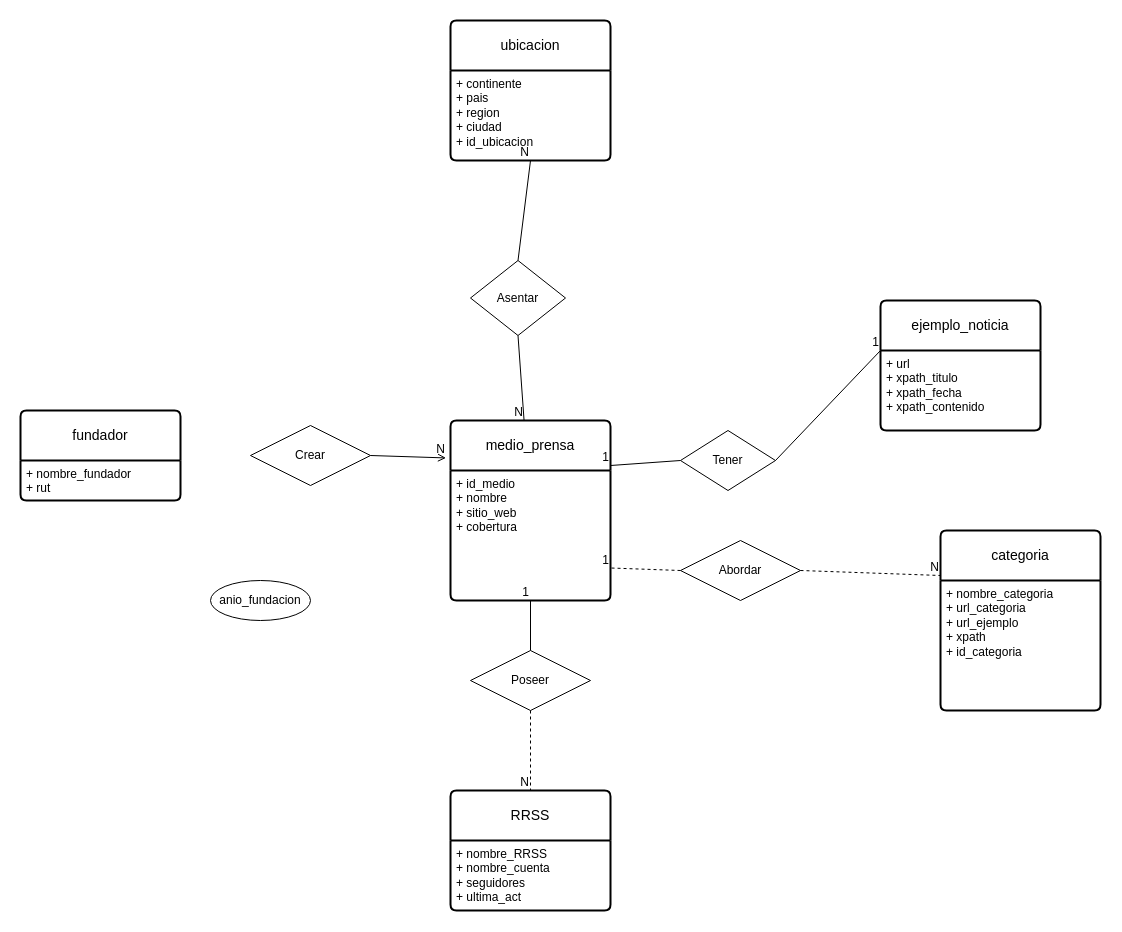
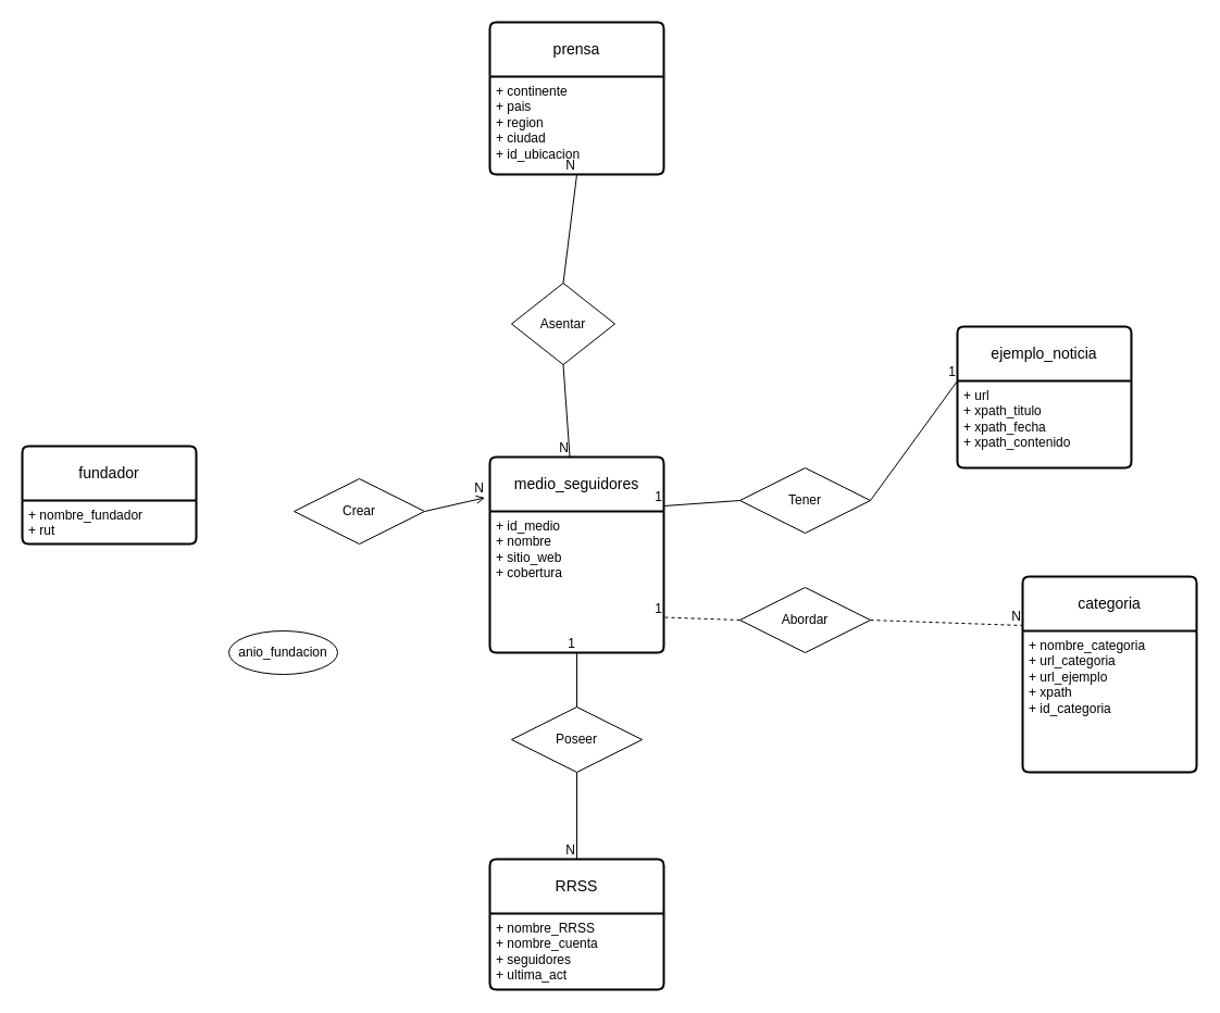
  <mxCell id="0" />
  <mxCell id="1" parent="0" />
- <mxCell id="2" value="medio_prensa" style="swimlane;childLayout=stackLayout;horizontal=1;startSize=50;horizontalStack=0;rounded=1;fontSize=14;fontStyle=0;strokeWidth=2;resizeParent=0;resizeLast=1;shadow=0;dashed=0;align=center;arcSize=4;whiteSpace=wrap;html=1;" parent="1" vertex="1"><mxGeometry x="450" y="420" width="160" height="180" as="geometry" /></mxCell>
+ <mxCell id="2" value="medio_seguidores" style="swimlane;childLayout=stackLayout;horizontal=1;startSize=50;horizontalStack=0;rounded=1;fontSize=14;fontStyle=0;strokeWidth=2;resizeParent=0;resizeLast=1;shadow=0;dashed=0;align=center;arcSize=4;whiteSpace=wrap;html=1;" parent="1" vertex="1"><mxGeometry x="450" y="420" width="160" height="180" as="geometry" /></mxCell>
  <mxCell id="3" value="+ id_medio&lt;br&gt;+ nombre&lt;br&gt;+ sitio_web&lt;br&gt;+ cobertura" style="align=left;strokeColor=none;fillColor=none;spacingLeft=4;fontSize=12;verticalAlign=top;resizable=0;rotatable=0;part=1;html=1;" parent="2" vertex="1"><mxGeometry y="50" width="160" height="130" as="geometry" /></mxCell>
  <mxCell id="4" value="RRSS" style="swimlane;childLayout=stackLayout;horizontal=1;startSize=50;horizontalStack=0;rounded=1;fontSize=14;fontStyle=0;strokeWidth=2;resizeParent=0;resizeLast=1;shadow=0;dashed=0;align=center;arcSize=4;whiteSpace=wrap;html=1;" parent="1" vertex="1"><mxGeometry x="450" y="790" width="160" height="120" as="geometry" /></mxCell>
  <mxCell id="5" value="+ nombre_RRSS&lt;br&gt;+ nombre_cuenta&lt;br&gt;+ seguidores&lt;br&gt;+ ultima_act" style="align=left;strokeColor=none;fillColor=none;spacingLeft=4;fontSize=12;verticalAlign=top;resizable=0;rotatable=0;part=1;html=1;" parent="4" vertex="1"><mxGeometry y="50" width="160" height="70" as="geometry" /></mxCell>
  <mxCell id="6" value="Poseer" style="shape=rhombus;perimeter=rhombusPerimeter;whiteSpace=wrap;html=1;align=center;" parent="1" vertex="1"><mxGeometry x="470" y="650" width="120" height="60" as="geometry" /></mxCell>
  <mxCell id="7" value="" style="endArrow=none;html=1;rounded=0;entryX=0.5;entryY=1;entryDx=0;entryDy=0;exitX=0.5;exitY=0;exitDx=0;exitDy=0;" parent="1" source="6" target="3" edge="1"><mxGeometry relative="1" as="geometry"><mxPoint x="360" y="660" as="sourcePoint" /><mxPoint x="520" y="660" as="targetPoint" /></mxGeometry></mxCell>
  <mxCell id="8" value="1" style="resizable=0;html=1;whiteSpace=wrap;align=right;verticalAlign=bottom;" parent="7" connectable="0" vertex="1"><mxGeometry x="1" relative="1" as="geometry" /></mxCell>
- <mxCell id="9" value="" style="endArrow=none;html=1;rounded=0;entryX=0.5;entryY=0;entryDx=0;entryDy=0;exitX=0.5;exitY=1;exitDx=0;exitDy=0;dashed=1;" parent="1" source="6" target="4" edge="1"><mxGeometry relative="1" as="geometry"><mxPoint x="540" y="660" as="sourcePoint" /><mxPoint x="540" y="610" as="targetPoint" /></mxGeometry></mxCell>
+ <mxCell id="9" value="" style="endArrow=none;html=1;rounded=0;entryX=0.5;entryY=0;entryDx=0;entryDy=0;exitX=0.5;exitY=1;exitDx=0;exitDy=0;" parent="1" source="6" target="4" edge="1"><mxGeometry relative="1" as="geometry"><mxPoint x="540" y="660" as="sourcePoint" /><mxPoint x="540" y="610" as="targetPoint" /></mxGeometry></mxCell>
  <mxCell id="10" value="N" style="resizable=0;html=1;whiteSpace=wrap;align=right;verticalAlign=bottom;" parent="9" connectable="0" vertex="1"><mxGeometry x="1" relative="1" as="geometry" /></mxCell>
  <mxCell id="11" value="ejemplo_noticia" style="swimlane;childLayout=stackLayout;horizontal=1;startSize=50;horizontalStack=0;rounded=1;fontSize=14;fontStyle=0;strokeWidth=2;resizeParent=0;resizeLast=1;shadow=0;dashed=0;align=center;arcSize=4;whiteSpace=wrap;html=1;" parent="1" vertex="1"><mxGeometry x="880" y="300" width="160" height="130" as="geometry" /></mxCell>
  <mxCell id="12" value="+ url&lt;br&gt;+ xpath_titulo&lt;br&gt;+ xpath_fecha&lt;br&gt;+ xpath_contenido" style="align=left;strokeColor=none;fillColor=none;spacingLeft=4;fontSize=12;verticalAlign=top;resizable=0;rotatable=0;part=1;html=1;" parent="11" vertex="1"><mxGeometry y="50" width="160" height="80" as="geometry" /></mxCell>
- <mxCell id="13" value="Tener" style="shape=rhombus;perimeter=rhombusPerimeter;whiteSpace=wrap;html=1;align=center;" parent="1" vertex="1"><mxGeometry x="680" y="430" width="95" height="60" as="geometry" /></mxCell>
+ <mxCell id="13" value="Tener" style="shape=rhombus;perimeter=rhombusPerimeter;whiteSpace=wrap;html=1;align=center;" parent="1" vertex="1"><mxGeometry x="680" y="430" width="120" height="60" as="geometry" /></mxCell>
  <mxCell id="14" value="" style="endArrow=none;html=1;rounded=0;entryX=0;entryY=0;entryDx=0;entryDy=0;exitX=1;exitY=0.5;exitDx=0;exitDy=0;" parent="1" source="13" target="12" edge="1"><mxGeometry relative="1" as="geometry"><mxPoint x="640" y="660" as="sourcePoint" /><mxPoint x="800" y="660" as="targetPoint" /></mxGeometry></mxCell>
  <mxCell id="15" value="1" style="resizable=0;html=1;whiteSpace=wrap;align=right;verticalAlign=bottom;" parent="14" connectable="0" vertex="1"><mxGeometry x="1" relative="1" as="geometry" /></mxCell>
  <mxCell id="16" value="" style="endArrow=none;html=1;rounded=0;entryX=1;entryY=0.25;entryDx=0;entryDy=0;exitX=0;exitY=0.5;exitDx=0;exitDy=0;" parent="1" source="13" target="2" edge="1"><mxGeometry relative="1" as="geometry"><mxPoint x="640" y="415" as="sourcePoint" /><mxPoint x="680" y="515" as="targetPoint" /></mxGeometry></mxCell>
  <mxCell id="17" value="1" style="resizable=0;html=1;whiteSpace=wrap;align=right;verticalAlign=bottom;" parent="16" connectable="0" vertex="1"><mxGeometry x="1" relative="1" as="geometry" /></mxCell>
  <mxCell id="18" value="fundador" style="swimlane;childLayout=stackLayout;horizontal=1;startSize=50;horizontalStack=0;rounded=1;fontSize=14;fontStyle=0;strokeWidth=2;resizeParent=0;resizeLast=1;shadow=0;dashed=0;align=center;arcSize=4;whiteSpace=wrap;html=1;" parent="1" vertex="1"><mxGeometry x="20" y="410" width="160" height="90" as="geometry" /></mxCell>
  <mxCell id="19" value="+ nombre_fundador&lt;br&gt;+ rut" style="align=left;strokeColor=none;fillColor=none;spacingLeft=4;fontSize=12;verticalAlign=top;resizable=0;rotatable=0;part=1;html=1;" parent="18" vertex="1"><mxGeometry y="50" width="160" height="40" as="geometry" /></mxCell>
- <mxCell id="20" value="Crear" style="shape=rhombus;perimeter=rhombusPerimeter;whiteSpace=wrap;html=1;align=center;" parent="1" vertex="1"><mxGeometry x="250" y="425" width="120" height="60" as="geometry" /></mxCell>
+ <mxCell id="20" value="Crear" style="shape=rhombus;perimeter=rhombusPerimeter;whiteSpace=wrap;html=1;align=center;" parent="1" vertex="1"><mxGeometry x="270" y="440" width="120" height="60" as="geometry" /></mxCell>
  <mxCell id="21" value="" style="endArrow=open;html=1;rounded=0;entryX=-0.028;entryY=0.208;entryDx=0;entryDy=0;exitX=1;exitY=0.5;exitDx=0;exitDy=0;entryPerimeter=0;" parent="1" source="20" target="2" edge="1"><mxGeometry relative="1" as="geometry"><mxPoint x="340" y="509.5" as="sourcePoint" /><mxPoint x="420" y="509.5" as="targetPoint" /></mxGeometry></mxCell>
  <mxCell id="22" value="N" style="resizable=0;html=1;whiteSpace=wrap;align=right;verticalAlign=bottom;" parent="21" connectable="0" vertex="1"><mxGeometry x="1" relative="1" as="geometry" /></mxCell>
- <mxCell id="23" value="ubicacion" style="swimlane;childLayout=stackLayout;horizontal=1;startSize=50;horizontalStack=0;rounded=1;fontSize=14;fontStyle=0;strokeWidth=2;resizeParent=0;resizeLast=1;shadow=0;dashed=0;align=center;arcSize=4;whiteSpace=wrap;html=1;" parent="1" vertex="1"><mxGeometry x="450" y="20" width="160" height="140" as="geometry" /></mxCell>
+ <mxCell id="23" value="prensa" style="swimlane;childLayout=stackLayout;horizontal=1;startSize=50;horizontalStack=0;rounded=1;fontSize=14;fontStyle=0;strokeWidth=2;resizeParent=0;resizeLast=1;shadow=0;dashed=0;align=center;arcSize=4;whiteSpace=wrap;html=1;" parent="1" vertex="1"><mxGeometry x="450" y="20" width="160" height="140" as="geometry" /></mxCell>
  <mxCell id="24" value="+ continente&lt;br&gt;+ pais&lt;br&gt;+ region&lt;br&gt;&lt;div&gt;+ ciudad&lt;/div&gt;&lt;div&gt;+ id_ubicacion&lt;br&gt;&lt;/div&gt;" style="align=left;strokeColor=none;fillColor=none;spacingLeft=4;fontSize=12;verticalAlign=top;resizable=0;rotatable=0;part=1;html=1;" parent="23" vertex="1"><mxGeometry y="50" width="160" height="90" as="geometry" /></mxCell>
  <mxCell id="25" value="Asentar" style="shape=rhombus;perimeter=rhombusPerimeter;whiteSpace=wrap;html=1;align=center;" parent="1" vertex="1"><mxGeometry x="470" y="260" width="95" height="75" as="geometry" /></mxCell>
  <mxCell id="26" value="" style="endArrow=none;html=1;rounded=0;exitX=0.5;exitY=1;exitDx=0;exitDy=0;" parent="1" source="25" target="2" edge="1"><mxGeometry relative="1" as="geometry"><mxPoint x="550" y="370" as="sourcePoint" /><mxPoint x="626" y="372" as="targetPoint" /></mxGeometry></mxCell>
  <mxCell id="27" value="N" style="resizable=0;html=1;whiteSpace=wrap;align=right;verticalAlign=bottom;" parent="26" connectable="0" vertex="1"><mxGeometry x="1" relative="1" as="geometry" /></mxCell>
  <mxCell id="28" value="" style="endArrow=none;html=1;rounded=0;entryX=0.5;entryY=1;entryDx=0;entryDy=0;exitX=0.5;exitY=0;exitDx=0;exitDy=0;" parent="1" source="25" target="24" edge="1"><mxGeometry relative="1" as="geometry"><mxPoint x="440" y="490" as="sourcePoint" /><mxPoint x="600" y="490" as="targetPoint" /></mxGeometry></mxCell>
  <mxCell id="29" value="N" style="resizable=0;html=1;whiteSpace=wrap;align=right;verticalAlign=bottom;" parent="28" connectable="0" vertex="1"><mxGeometry x="1" relative="1" as="geometry" /></mxCell>
  <mxCell id="30" value="categoria" style="swimlane;childLayout=stackLayout;horizontal=1;startSize=50;horizontalStack=0;rounded=1;fontSize=14;fontStyle=0;strokeWidth=2;resizeParent=0;resizeLast=1;shadow=0;dashed=0;align=center;arcSize=4;whiteSpace=wrap;html=1;" parent="1" vertex="1"><mxGeometry x="940" y="530" width="160" height="180" as="geometry" /></mxCell>
  <mxCell id="31" value="+ nombre_categoria&lt;br&gt;+ url_categoria&lt;br&gt;+ url_ejemplo&lt;br&gt;&lt;div&gt;+ xpath&lt;/div&gt;&lt;div&gt;+ id_categoria&lt;br&gt;&lt;/div&gt;" style="align=left;strokeColor=none;fillColor=none;spacingLeft=4;fontSize=12;verticalAlign=top;resizable=0;rotatable=0;part=1;html=1;" parent="30" vertex="1"><mxGeometry y="50" width="160" height="130" as="geometry" /></mxCell>
  <mxCell id="32" value="Abordar" style="shape=rhombus;perimeter=rhombusPerimeter;whiteSpace=wrap;html=1;align=center;" parent="1" vertex="1"><mxGeometry x="680" y="540" width="120" height="60" as="geometry" /></mxCell>
  <mxCell id="33" value="" style="endArrow=none;html=1;rounded=0;entryX=0;entryY=0.25;entryDx=0;entryDy=0;exitX=1;exitY=0.5;exitDx=0;exitDy=0;dashed=1;" parent="1" source="32" target="30" edge="1"><mxGeometry relative="1" as="geometry"><mxPoint x="740" y="709" as="sourcePoint" /><mxPoint x="820" y="709" as="targetPoint" /></mxGeometry></mxCell>
  <mxCell id="34" value="N" style="resizable=0;html=1;whiteSpace=wrap;align=right;verticalAlign=bottom;" parent="33" connectable="0" vertex="1"><mxGeometry x="1" relative="1" as="geometry" /></mxCell>
  <mxCell id="35" value="" style="endArrow=none;html=1;rounded=0;entryX=1;entryY=0.75;entryDx=0;entryDy=0;exitX=0;exitY=0.5;exitDx=0;exitDy=0;dashed=1;" parent="1" source="32" target="3" edge="1"><mxGeometry relative="1" as="geometry"><mxPoint x="690" y="470" as="sourcePoint" /><mxPoint x="620" y="475" as="targetPoint" /></mxGeometry></mxCell>
  <mxCell id="36" value="1" style="resizable=0;html=1;whiteSpace=wrap;align=right;verticalAlign=bottom;" parent="35" connectable="0" vertex="1"><mxGeometry x="1" relative="1" as="geometry" /></mxCell>
  <mxCell id="37" value="anio_fundacion" style="ellipse;whiteSpace=wrap;html=1;align=center;" parent="1" vertex="1"><mxGeometry x="210" y="580" width="100" height="40" as="geometry" /></mxCell>
